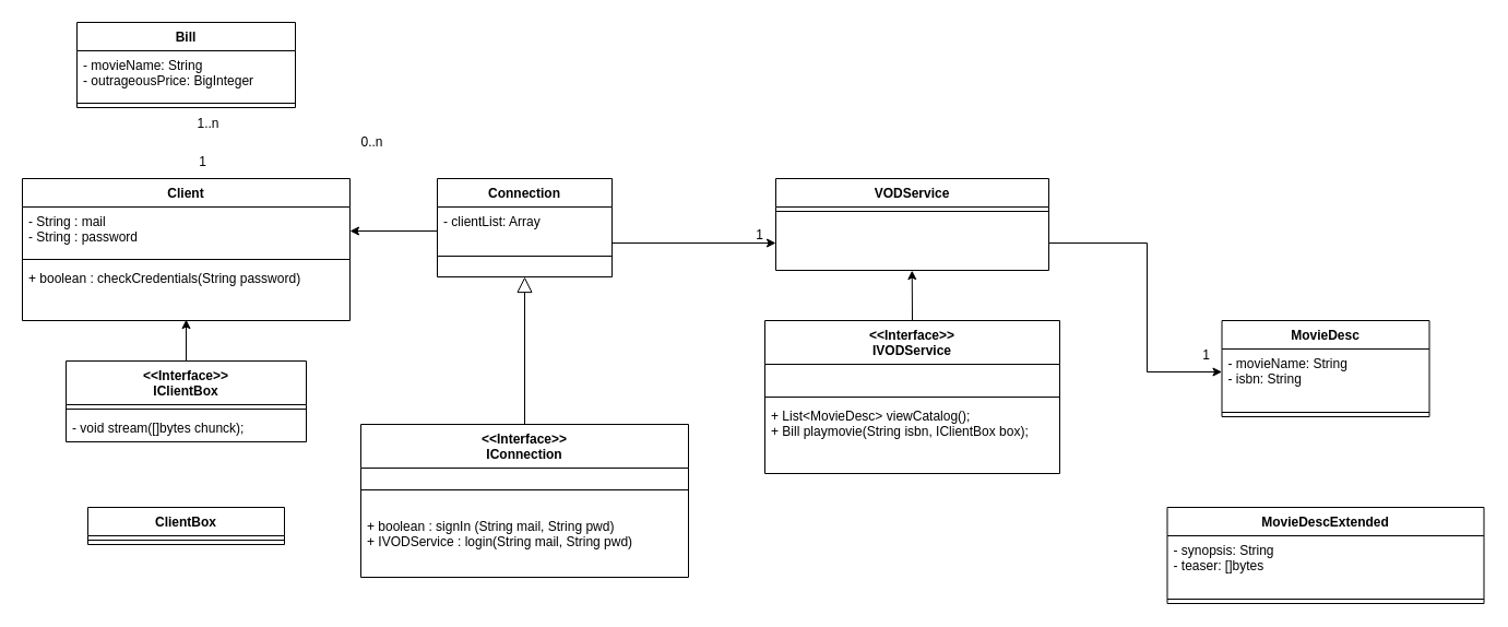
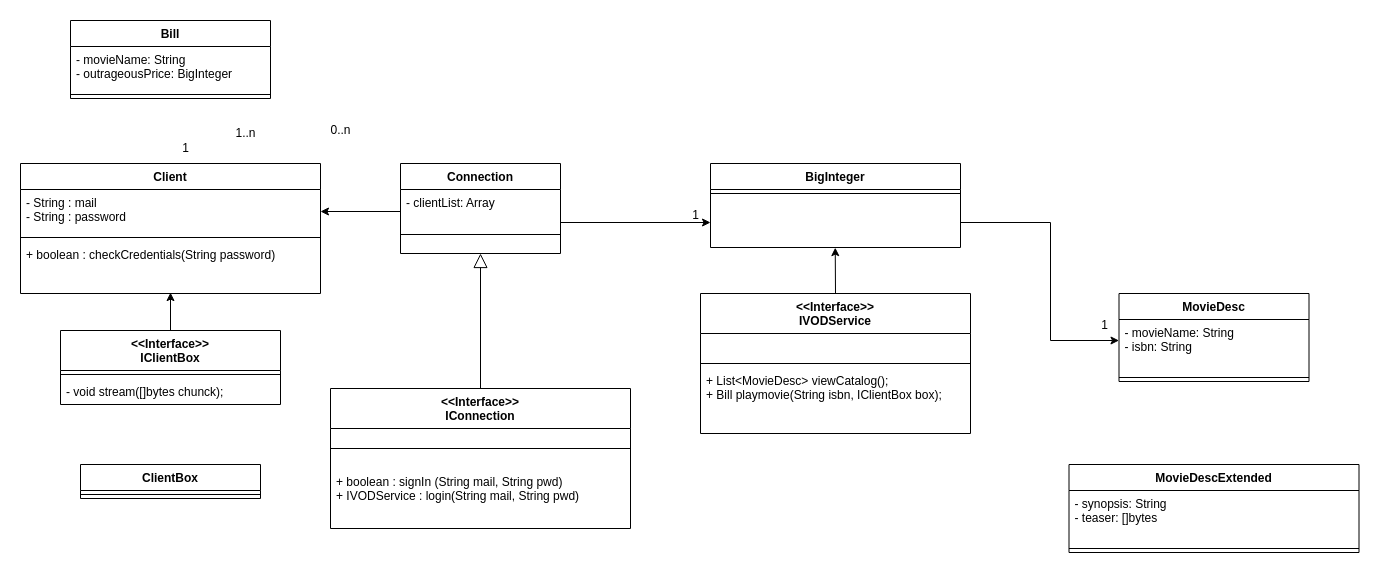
  <mxCell id="0" />
  <mxCell id="1" parent="0" />
  <mxCell id="2" value="&lt;&lt;Interface&gt;&gt;&#10;IConnection" style="swimlane;fontStyle=1;align=center;verticalAlign=top;childLayout=stackLayout;horizontal=1;startSize=40;horizontalStack=0;resizeParent=1;resizeParentMax=0;resizeLast=0;collapsible=1;marginBottom=0;" parent="1" vertex="1"><mxGeometry x="330" y="388" width="300" height="140" as="geometry" /></mxCell>
  <mxCell id="3" value="" style="line;strokeWidth=1;fillColor=none;align=left;verticalAlign=middle;spacingTop=-1;spacingLeft=3;spacingRight=3;rotatable=0;labelPosition=right;points=[];portConstraint=eastwest;strokeColor=inherit;" parent="2" vertex="1"><mxGeometry y="40" width="300" height="40" as="geometry" /></mxCell>
  <mxCell id="4" value="+ boolean : signIn (String mail, String pwd)&#10;+ IVODService : login(String mail, String pwd)" style="text;strokeColor=none;fillColor=none;align=left;verticalAlign=top;spacingLeft=4;spacingRight=4;overflow=hidden;rotatable=0;points=[[0,0.5],[1,0.5]];portConstraint=eastwest;" parent="2" vertex="1"><mxGeometry y="80" width="300" height="60" as="geometry" /></mxCell>
  <mxCell id="5" value="Connection" style="swimlane;fontStyle=1;align=center;verticalAlign=top;childLayout=stackLayout;horizontal=1;startSize=26;horizontalStack=0;resizeParent=1;resizeParentMax=0;resizeLast=0;collapsible=1;marginBottom=0;" vertex="1" parent="1"><mxGeometry x="400" y="163" width="160" height="90" as="geometry" /></mxCell>
  <mxCell id="6" value="- clientList: Array" style="text;strokeColor=none;fillColor=none;align=left;verticalAlign=top;spacingLeft=4;spacingRight=4;overflow=hidden;rotatable=0;points=[[0,0.5],[1,0.5]];portConstraint=eastwest;" vertex="1" parent="5"><mxGeometry y="26" width="160" height="26" as="geometry" /></mxCell>
  <mxCell id="7" value="" style="line;strokeWidth=1;fillColor=none;align=left;verticalAlign=middle;spacingTop=-1;spacingLeft=3;spacingRight=3;rotatable=0;labelPosition=right;points=[];portConstraint=eastwest;strokeColor=inherit;" vertex="1" parent="5"><mxGeometry y="52" width="160" height="38" as="geometry" /></mxCell>
- <mxCell id="8" value="VODService" style="swimlane;fontStyle=1;align=center;verticalAlign=top;childLayout=stackLayout;horizontal=1;startSize=26;horizontalStack=0;resizeParent=1;resizeParentMax=0;resizeLast=0;collapsible=1;marginBottom=0;" vertex="1" parent="1"><mxGeometry x="710" y="163" width="250" height="84" as="geometry" /></mxCell>
+ <mxCell id="8" value="BigInteger" style="swimlane;fontStyle=1;align=center;verticalAlign=top;childLayout=stackLayout;horizontal=1;startSize=26;horizontalStack=0;resizeParent=1;resizeParentMax=0;resizeLast=0;collapsible=1;marginBottom=0;" vertex="1" parent="1"><mxGeometry x="710" y="163" width="250" height="84" as="geometry" /></mxCell>
  <mxCell id="9" value="" style="line;strokeWidth=1;fillColor=none;align=left;verticalAlign=middle;spacingTop=-1;spacingLeft=3;spacingRight=3;rotatable=0;labelPosition=right;points=[];portConstraint=eastwest;strokeColor=inherit;" vertex="1" parent="8"><mxGeometry y="26" width="250" height="8" as="geometry" /></mxCell>
  <mxCell id="10" value=" " style="text;strokeColor=none;fillColor=none;align=left;verticalAlign=top;spacingLeft=4;spacingRight=4;overflow=hidden;rotatable=0;points=[[0,0.5],[1,0.5]];portConstraint=eastwest;" vertex="1" parent="8"><mxGeometry y="34" width="250" height="50" as="geometry" /></mxCell>
  <mxCell id="11" value="Client" style="swimlane;fontStyle=1;align=center;verticalAlign=top;childLayout=stackLayout;horizontal=1;startSize=26;horizontalStack=0;resizeParent=1;resizeParentMax=0;resizeLast=0;collapsible=1;marginBottom=0;" vertex="1" parent="1"><mxGeometry x="20" y="163" width="300" height="130" as="geometry" /></mxCell>
  <mxCell id="12" value="- String : mail&#10;- String : password" style="text;strokeColor=none;fillColor=none;align=left;verticalAlign=top;spacingLeft=4;spacingRight=4;overflow=hidden;rotatable=0;points=[[0,0.5],[1,0.5]];portConstraint=eastwest;" vertex="1" parent="11"><mxGeometry y="26" width="300" height="44" as="geometry" /></mxCell>
  <mxCell id="13" value="" style="line;strokeWidth=1;fillColor=none;align=left;verticalAlign=middle;spacingTop=-1;spacingLeft=3;spacingRight=3;rotatable=0;labelPosition=right;points=[];portConstraint=eastwest;strokeColor=inherit;" vertex="1" parent="11"><mxGeometry y="70" width="300" height="8" as="geometry" /></mxCell>
  <mxCell id="14" value="+ boolean : checkCredentials(String password)" style="text;strokeColor=none;fillColor=none;align=left;verticalAlign=top;spacingLeft=4;spacingRight=4;overflow=hidden;rotatable=0;points=[[0,0.5],[1,0.5]];portConstraint=eastwest;" vertex="1" parent="11"><mxGeometry y="78" width="300" height="52" as="geometry" /></mxCell>
  <mxCell id="15" value="MovieDesc" style="swimlane;fontStyle=1;align=center;verticalAlign=top;childLayout=stackLayout;horizontal=1;startSize=26;horizontalStack=0;resizeParent=1;resizeParentMax=0;resizeLast=0;collapsible=1;marginBottom=0;" vertex="1" parent="1"><mxGeometry x="1118.5" y="293" width="190" height="88" as="geometry" /></mxCell>
  <mxCell id="16" value="- movieName: String&#10;- isbn: String&#10;" style="text;strokeColor=none;fillColor=none;align=left;verticalAlign=top;spacingLeft=4;spacingRight=4;overflow=hidden;rotatable=0;points=[[0,0.5],[1,0.5]];portConstraint=eastwest;" vertex="1" parent="15"><mxGeometry y="26" width="190" height="54" as="geometry" /></mxCell>
  <mxCell id="17" value="" style="line;strokeWidth=1;fillColor=none;align=left;verticalAlign=middle;spacingTop=-1;spacingLeft=3;spacingRight=3;rotatable=0;labelPosition=right;points=[];portConstraint=eastwest;strokeColor=inherit;" vertex="1" parent="15"><mxGeometry y="80" width="190" height="8" as="geometry" /></mxCell>
  <mxCell id="18" value="" style="endArrow=classic;html=1;rounded=0;entryX=1;entryY=0.5;entryDx=0;entryDy=0;" edge="1" parent="1" target="12"><mxGeometry width="50" height="50" relative="1" as="geometry"><mxPoint x="400" y="211" as="sourcePoint" /><mxPoint x="340" y="280" as="targetPoint" /></mxGeometry></mxCell>
  <mxCell id="19" value="MovieDescExtended" style="swimlane;fontStyle=1;align=center;verticalAlign=top;childLayout=stackLayout;horizontal=1;startSize=26;horizontalStack=0;resizeParent=1;resizeParentMax=0;resizeLast=0;collapsible=1;marginBottom=0;" vertex="1" parent="1"><mxGeometry x="1068.5" y="464" width="290" height="88" as="geometry" /></mxCell>
  <mxCell id="20" value="- synopsis: String&#10;- teaser: []bytes" style="text;strokeColor=none;fillColor=none;align=left;verticalAlign=top;spacingLeft=4;spacingRight=4;overflow=hidden;rotatable=0;points=[[0,0.5],[1,0.5]];portConstraint=eastwest;" vertex="1" parent="19"><mxGeometry y="26" width="290" height="54" as="geometry" /></mxCell>
  <mxCell id="21" value="" style="line;strokeWidth=1;fillColor=none;align=left;verticalAlign=middle;spacingTop=-1;spacingLeft=3;spacingRight=3;rotatable=0;labelPosition=right;points=[];portConstraint=eastwest;strokeColor=inherit;" vertex="1" parent="19"><mxGeometry y="80" width="290" height="8" as="geometry" /></mxCell>
  <mxCell id="22" value="" style="endArrow=block;endFill=0;endSize=12;html=1;rounded=0;entryX=0.5;entryY=1;entryDx=0;entryDy=0;exitX=0.5;exitY=0;exitDx=0;exitDy=0;" edge="1" parent="1" source="2" target="5"><mxGeometry width="160" relative="1" as="geometry"><mxPoint x="370" y="240" as="sourcePoint" /><mxPoint x="440" y="120" as="targetPoint" /></mxGeometry></mxCell>
  <mxCell id="23" value="" style="endArrow=classic;html=1;rounded=0;entryX=0;entryY=0.5;entryDx=0;entryDy=0;" edge="1" parent="1" target="10"><mxGeometry width="50" height="50" relative="1" as="geometry"><mxPoint x="560" y="222" as="sourcePoint" /><mxPoint x="550" y="340" as="targetPoint" /></mxGeometry></mxCell>
  <mxCell id="24" value="ClientBox" style="swimlane;fontStyle=1;align=center;verticalAlign=top;childLayout=stackLayout;horizontal=1;startSize=26;horizontalStack=0;resizeParent=1;resizeParentMax=0;resizeLast=0;collapsible=1;marginBottom=0;" vertex="1" parent="1"><mxGeometry x="80" y="464" width="180" height="34" as="geometry" /></mxCell>
  <mxCell id="25" value="" style="line;strokeWidth=1;fillColor=none;align=left;verticalAlign=middle;spacingTop=-1;spacingLeft=3;spacingRight=3;rotatable=0;labelPosition=right;points=[];portConstraint=eastwest;strokeColor=inherit;" vertex="1" parent="24"><mxGeometry y="26" width="180" height="8" as="geometry" /></mxCell>
  <mxCell id="26" value="1" style="text;html=1;align=center;verticalAlign=middle;resizable=0;points=[];autosize=1;strokeColor=none;fillColor=none;" vertex="1" parent="1"><mxGeometry x="680" y="200" width="30" height="30" as="geometry" /></mxCell>
  <mxCell id="27" value="" style="endArrow=classic;html=1;rounded=0;entryX=0.499;entryY=1.003;entryDx=0;entryDy=0;entryPerimeter=0;exitX=0.5;exitY=0;exitDx=0;exitDy=0;" edge="1" parent="1" source="30" target="10"><mxGeometry width="50" height="50" relative="1" as="geometry"><mxPoint x="834.877" y="340" as="sourcePoint" /><mxPoint x="710" y="390" as="targetPoint" /></mxGeometry></mxCell>
  <mxCell id="28" value="0..n" style="text;html=1;align=center;verticalAlign=middle;resizable=0;points=[];autosize=1;strokeColor=none;fillColor=none;" vertex="1" parent="1"><mxGeometry x="320" y="115" width="40" height="30" as="geometry" /></mxCell>
  <mxCell id="29" value="" style="endArrow=classic;html=1;rounded=0;exitX=1;exitY=0.5;exitDx=0;exitDy=0;" edge="1" parent="1" source="10"><mxGeometry width="50" height="50" relative="1" as="geometry"><mxPoint x="970" y="340.4" as="sourcePoint" /><mxPoint x="1118.5" y="340" as="targetPoint" /><Array as="points"><mxPoint x="1050" y="222" /><mxPoint x="1050" y="340" /></Array></mxGeometry></mxCell>
  <mxCell id="30" value="&lt;&lt;Interface&gt;&gt;&#10;IVODService" style="swimlane;fontStyle=1;align=center;verticalAlign=top;childLayout=stackLayout;horizontal=1;startSize=40;horizontalStack=0;resizeParent=1;resizeParentMax=0;resizeLast=0;collapsible=1;marginBottom=0;" vertex="1" parent="1"><mxGeometry x="700" y="293" width="270" height="140" as="geometry" /></mxCell>
  <mxCell id="31" value=" " style="text;strokeColor=none;fillColor=none;align=left;verticalAlign=top;spacingLeft=4;spacingRight=4;overflow=hidden;rotatable=0;points=[[0,0.5],[1,0.5]];portConstraint=eastwest;" vertex="1" parent="30"><mxGeometry y="40" width="270" height="26" as="geometry" /></mxCell>
  <mxCell id="32" value="" style="line;strokeWidth=1;fillColor=none;align=left;verticalAlign=middle;spacingTop=-1;spacingLeft=3;spacingRight=3;rotatable=0;labelPosition=right;points=[];portConstraint=eastwest;strokeColor=inherit;" vertex="1" parent="30"><mxGeometry y="66" width="270" height="8" as="geometry" /></mxCell>
  <mxCell id="33" value="+ List&lt;MovieDesc&gt; viewCatalog();&#10;+ Bill playmovie(String isbn, IClientBox box);" style="text;strokeColor=none;fillColor=none;align=left;verticalAlign=top;spacingLeft=4;spacingRight=4;overflow=hidden;rotatable=0;points=[[0,0.5],[1,0.5]];portConstraint=eastwest;" vertex="1" parent="30"><mxGeometry y="74" width="270" height="66" as="geometry" /></mxCell>
  <mxCell id="34" value="1" style="text;html=1;align=center;verticalAlign=middle;resizable=0;points=[];autosize=1;strokeColor=none;fillColor=none;" vertex="1" parent="1"><mxGeometry x="1088.5" y="310" width="30" height="30" as="geometry" /></mxCell>
  <mxCell id="35" value="Bill" style="swimlane;fontStyle=1;align=center;verticalAlign=top;childLayout=stackLayout;horizontal=1;startSize=26;horizontalStack=0;resizeParent=1;resizeParentMax=0;resizeLast=0;collapsible=1;marginBottom=0;" vertex="1" parent="1"><mxGeometry x="70" y="20" width="200" height="78" as="geometry" /></mxCell>
  <mxCell id="36" value="- movieName: String&#10;- outrageousPrice: BigInteger" style="text;strokeColor=none;fillColor=none;align=left;verticalAlign=top;spacingLeft=4;spacingRight=4;overflow=hidden;rotatable=0;points=[[0,0.5],[1,0.5]];portConstraint=eastwest;" vertex="1" parent="35"><mxGeometry y="26" width="200" height="44" as="geometry" /></mxCell>
  <mxCell id="37" value="" style="line;strokeWidth=1;fillColor=none;align=left;verticalAlign=middle;spacingTop=-1;spacingLeft=3;spacingRight=3;rotatable=0;labelPosition=right;points=[];portConstraint=eastwest;strokeColor=inherit;" vertex="1" parent="35"><mxGeometry y="70" width="200" height="8" as="geometry" /></mxCell>
- <mxCell id="38" value="1..n" style="text;html=1;align=center;verticalAlign=middle;resizable=0;points=[];autosize=1;strokeColor=none;fillColor=none;" vertex="1" parent="1"><mxGeometry x="170" y="98" width="40" height="30" as="geometry" /></mxCell>
+ <mxCell id="38" value="1..n" style="text;html=1;align=center;verticalAlign=middle;resizable=0;points=[];autosize=1;strokeColor=none;fillColor=none;" vertex="1" parent="1"><mxGeometry x="225" y="118" width="40" height="30" as="geometry" /></mxCell>
  <mxCell id="39" value="1" style="text;html=1;align=center;verticalAlign=middle;resizable=0;points=[];autosize=1;strokeColor=none;fillColor=none;" vertex="1" parent="1"><mxGeometry x="170" y="133" width="30" height="30" as="geometry" /></mxCell>
  <mxCell id="40" value="&lt;&lt;Interface&gt;&gt;&#10;IClientBox" style="swimlane;fontStyle=1;align=center;verticalAlign=top;childLayout=stackLayout;horizontal=1;startSize=40;horizontalStack=0;resizeParent=1;resizeParentMax=0;resizeLast=0;collapsible=1;marginBottom=0;" vertex="1" parent="1"><mxGeometry x="60" y="330" width="220" height="74" as="geometry" /></mxCell>
  <mxCell id="41" value="" style="line;strokeWidth=1;fillColor=none;align=left;verticalAlign=middle;spacingTop=-1;spacingLeft=3;spacingRight=3;rotatable=0;labelPosition=right;points=[];portConstraint=eastwest;strokeColor=inherit;" vertex="1" parent="40"><mxGeometry y="40" width="220" height="8" as="geometry" /></mxCell>
  <mxCell id="42" value="- void stream([]bytes chunck);" style="text;strokeColor=none;fillColor=none;align=left;verticalAlign=top;spacingLeft=4;spacingRight=4;overflow=hidden;rotatable=0;points=[[0,0.5],[1,0.5]];portConstraint=eastwest;" vertex="1" parent="40"><mxGeometry y="48" width="220" height="26" as="geometry" /></mxCell>
  <mxCell id="43" value="" style="endArrow=classic;html=1;rounded=0;entryX=0.5;entryY=0.983;entryDx=0;entryDy=0;entryPerimeter=0;exitX=0.5;exitY=0;exitDx=0;exitDy=0;" edge="1" parent="1" source="40" target="14"><mxGeometry width="50" height="50" relative="1" as="geometry"><mxPoint x="200.25" y="355.85" as="sourcePoint" /><mxPoint x="200" y="310" as="targetPoint" /></mxGeometry></mxCell>
